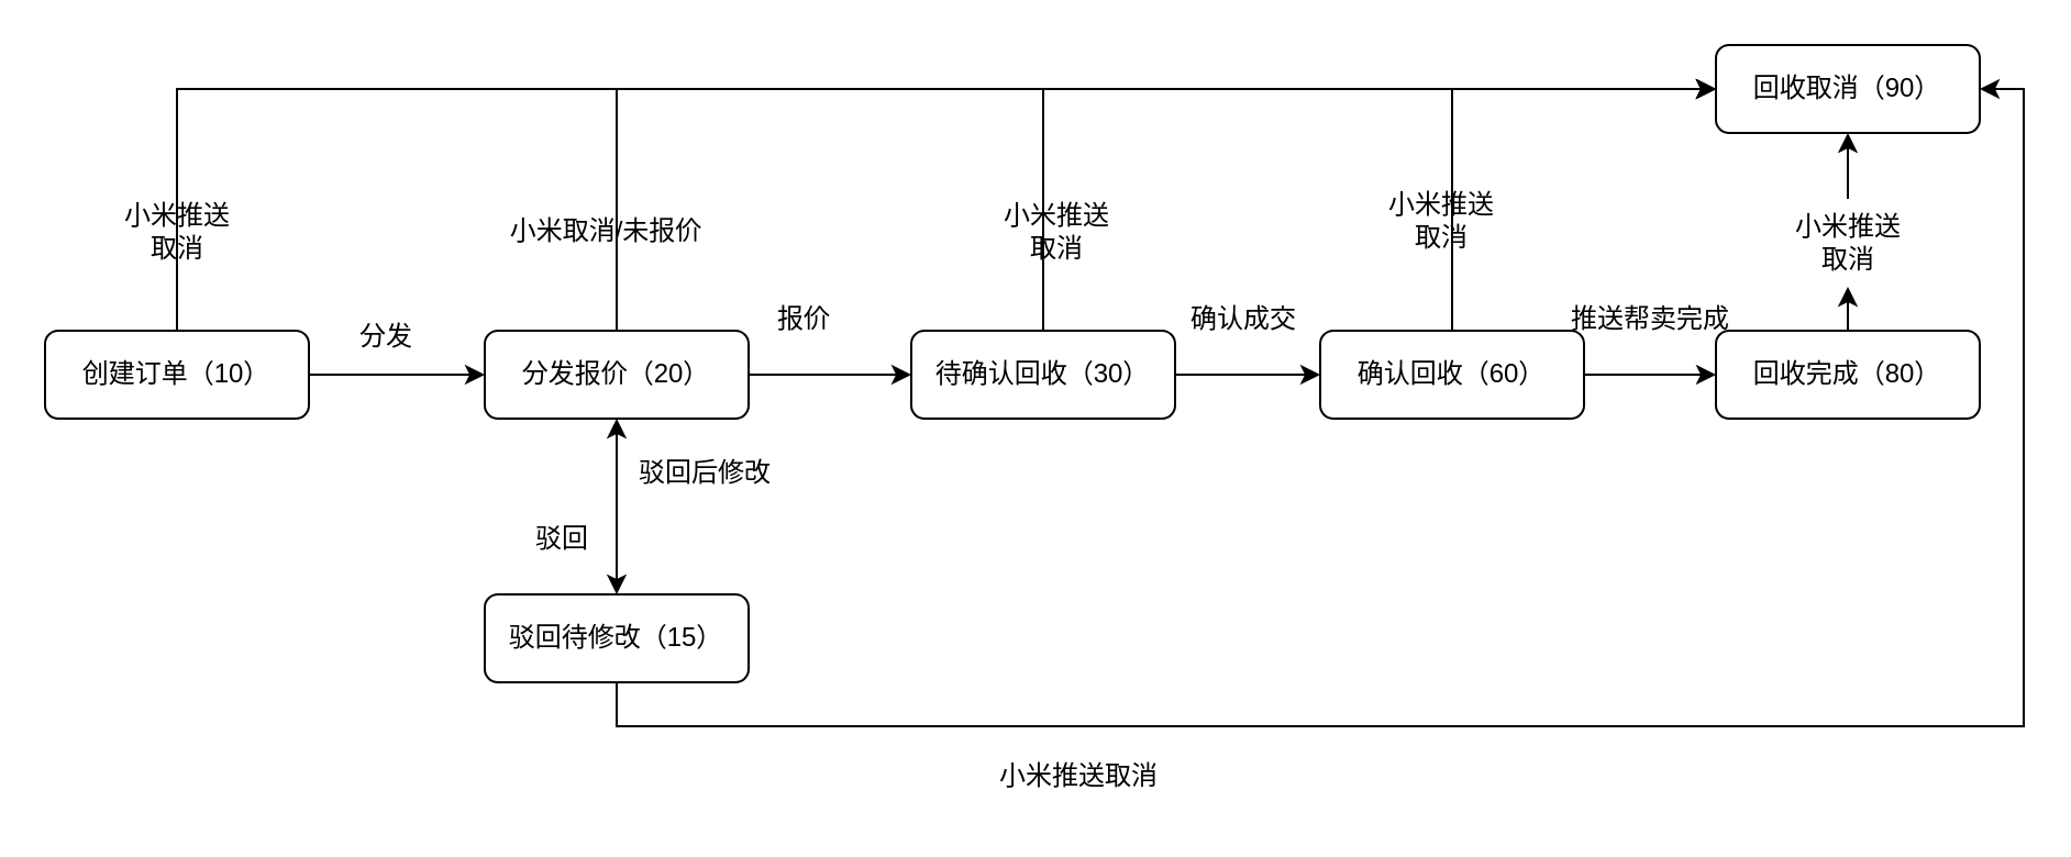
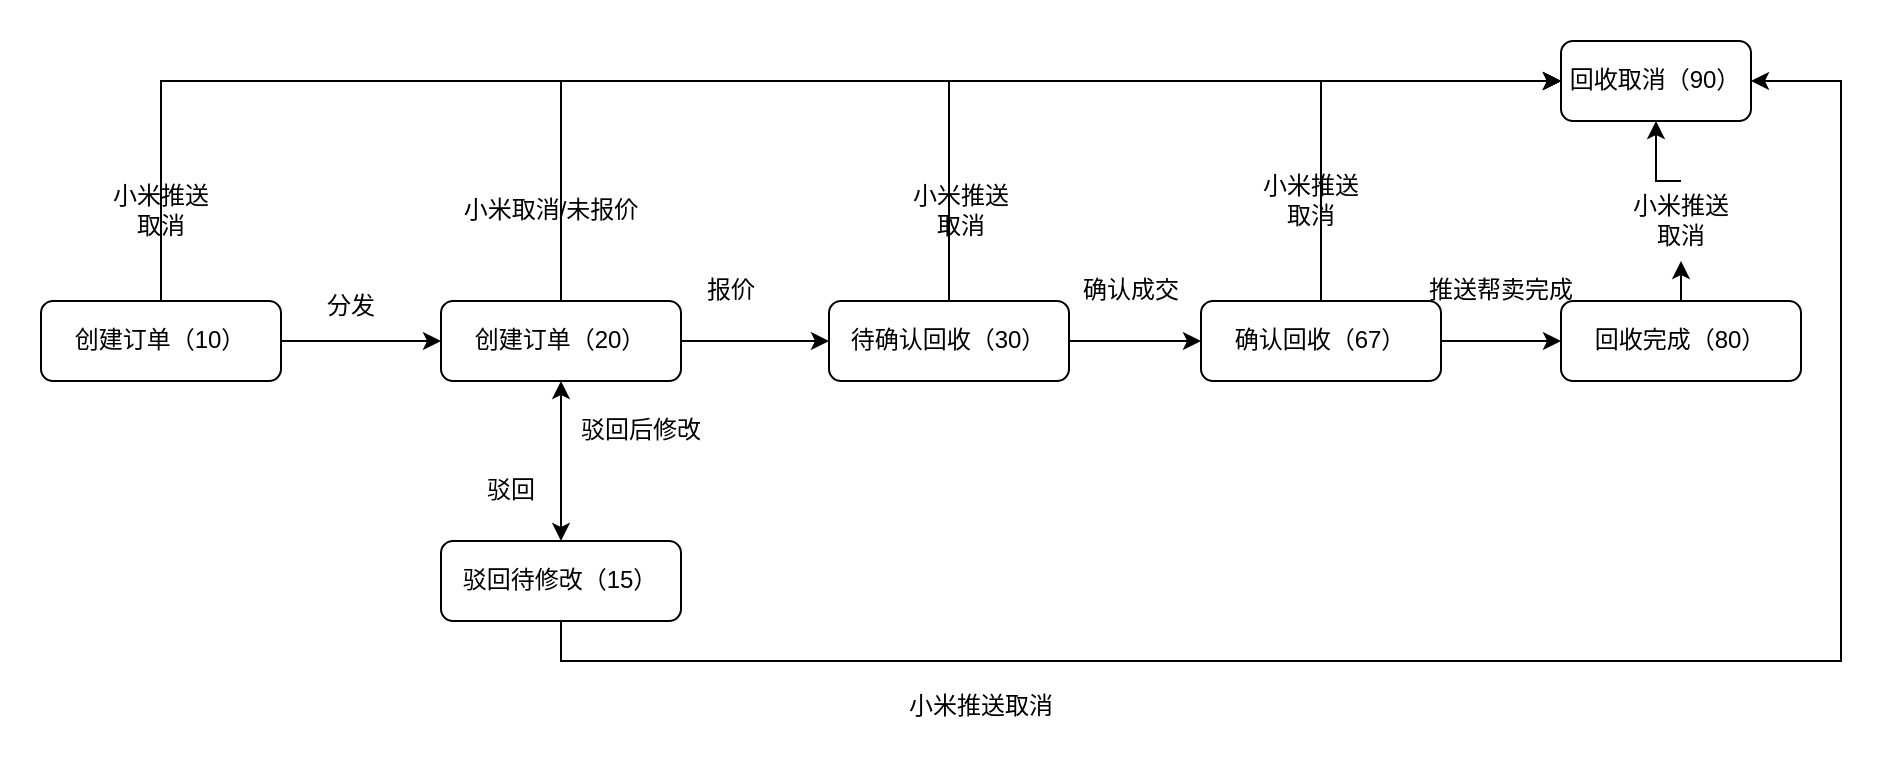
  <mxCell id="0" />
  <mxCell id="1" parent="0" />
  <mxCell id="2" value="" style="edgeStyle=orthogonalEdgeStyle;rounded=0;orthogonalLoop=1;jettySize=auto;html=1;" parent="1" source="4" target="7" edge="1"><mxGeometry relative="1" as="geometry" /></mxCell>
  <mxCell id="3" style="edgeStyle=orthogonalEdgeStyle;rounded=0;orthogonalLoop=1;jettySize=auto;html=1;exitX=0.5;exitY=0;exitDx=0;exitDy=0;entryX=0;entryY=0.5;entryDx=0;entryDy=0;" parent="1" source="4" target="20" edge="1"><mxGeometry relative="1" as="geometry" /></mxCell>
  <mxCell id="4" value="创建订单（10）" style="rounded=1;whiteSpace=wrap;html=1;fontSize=12;glass=0;strokeWidth=1;shadow=0;" parent="1" vertex="1"><mxGeometry x="20" y="150" width="120" height="40" as="geometry" /></mxCell>
  <mxCell id="5" value="" style="edgeStyle=orthogonalEdgeStyle;rounded=0;orthogonalLoop=1;jettySize=auto;html=1;" parent="1" source="7" target="11" edge="1"><mxGeometry relative="1" as="geometry" /></mxCell>
  <mxCell id="6" style="edgeStyle=orthogonalEdgeStyle;rounded=0;orthogonalLoop=1;jettySize=auto;html=1;exitX=0.5;exitY=0;exitDx=0;exitDy=0;entryX=0;entryY=0.5;entryDx=0;entryDy=0;" parent="1" source="7" target="20" edge="1"><mxGeometry relative="1" as="geometry" /></mxCell>
- <mxCell id="7" value="分发报价（20）" style="rounded=1;whiteSpace=wrap;html=1;fontSize=12;glass=0;strokeWidth=1;shadow=0;" parent="1" vertex="1"><mxGeometry x="220" y="150" width="120" height="40" as="geometry" /></mxCell>
+ <mxCell id="7" value="创建订单（20）" style="rounded=1;whiteSpace=wrap;html=1;fontSize=12;glass=0;strokeWidth=1;shadow=0;" parent="1" vertex="1"><mxGeometry x="220" y="150" width="120" height="40" as="geometry" /></mxCell>
  <mxCell id="8" style="edgeStyle=orthogonalEdgeStyle;rounded=0;orthogonalLoop=1;jettySize=auto;html=1;exitX=0.5;exitY=1;exitDx=0;exitDy=0;entryX=1;entryY=0.5;entryDx=0;entryDy=0;" parent="1" source="9" target="20" edge="1"><mxGeometry relative="1" as="geometry"><Array as="points"><mxPoint x="280" y="330" /><mxPoint x="920" y="330" /><mxPoint x="920" y="40" /></Array></mxGeometry></mxCell>
  <mxCell id="9" value="驳回待修改（15）" style="rounded=1;whiteSpace=wrap;html=1;fontSize=12;glass=0;strokeWidth=1;shadow=0;" parent="1" vertex="1"><mxGeometry x="220" y="270" width="120" height="40" as="geometry" /></mxCell>
  <mxCell id="10" style="edgeStyle=orthogonalEdgeStyle;rounded=0;orthogonalLoop=1;jettySize=auto;html=1;exitX=0.5;exitY=0;exitDx=0;exitDy=0;entryX=0;entryY=0.5;entryDx=0;entryDy=0;" parent="1" source="11" target="20" edge="1"><mxGeometry relative="1" as="geometry" /></mxCell>
  <mxCell id="11" value="待确认回收（30）" style="rounded=1;whiteSpace=wrap;html=1;fontSize=12;glass=0;strokeWidth=1;shadow=0;" parent="1" vertex="1"><mxGeometry x="414" y="150" width="120" height="40" as="geometry" /></mxCell>
  <mxCell id="12" style="edgeStyle=orthogonalEdgeStyle;rounded=0;orthogonalLoop=1;jettySize=auto;html=1;exitX=0.5;exitY=0;exitDx=0;exitDy=0;entryX=0.5;entryY=1;entryDx=0;entryDy=0;" parent="1" source="30" target="20" edge="1"><mxGeometry relative="1" as="geometry" /></mxCell>
  <mxCell id="13" value="回收完成（80）" style="rounded=1;whiteSpace=wrap;html=1;fontSize=12;glass=0;strokeWidth=1;shadow=0;" parent="1" vertex="1"><mxGeometry x="780" y="150" width="120" height="40" as="geometry" /></mxCell>
  <mxCell id="14" value="分发" style="text;html=1;align=center;verticalAlign=middle;resizable=0;points=[];autosize=1;strokeColor=none;fillColor=none;" parent="1" vertex="1"><mxGeometry x="150" y="138" width="50" height="30" as="geometry" /></mxCell>
  <mxCell id="15" value="报价" style="text;html=1;align=center;verticalAlign=middle;resizable=0;points=[];autosize=1;strokeColor=none;fillColor=none;" parent="1" vertex="1"><mxGeometry x="340" y="130" width="50" height="30" as="geometry" /></mxCell>
  <mxCell id="16" value="驳回" style="text;html=1;align=center;verticalAlign=middle;resizable=0;points=[];autosize=1;strokeColor=none;fillColor=none;" parent="1" vertex="1"><mxGeometry x="230" y="230" width="50" height="30" as="geometry" /></mxCell>
  <mxCell id="17" value="" style="endArrow=classic;startArrow=classic;html=1;rounded=0;entryX=0.5;entryY=1;entryDx=0;entryDy=0;exitX=0.5;exitY=0;exitDx=0;exitDy=0;" parent="1" source="9" target="7" edge="1"><mxGeometry width="50" height="50" relative="1" as="geometry"><mxPoint x="255" y="258" as="sourcePoint" /><mxPoint x="305" y="208" as="targetPoint" /></mxGeometry></mxCell>
  <mxCell id="18" value="驳回后修改" style="text;html=1;align=center;verticalAlign=middle;resizable=0;points=[];autosize=1;strokeColor=none;fillColor=none;" parent="1" vertex="1"><mxGeometry x="280" y="200" width="80" height="30" as="geometry" /></mxCell>
  <mxCell id="19" value="确认成交" style="text;html=1;align=center;verticalAlign=middle;resizable=0;points=[];autosize=1;strokeColor=none;fillColor=none;" parent="1" vertex="1"><mxGeometry x="530" y="130" width="70" height="30" as="geometry" /></mxCell>
- <mxCell id="20" value="回收取消（90）" style="rounded=1;whiteSpace=wrap;html=1;fontSize=12;glass=0;strokeWidth=1;shadow=0;" parent="1" vertex="1"><mxGeometry x="780" y="20" width="120" height="40" as="geometry" /></mxCell>
+ <mxCell id="20" value="回收取消（90）" style="rounded=1;whiteSpace=wrap;html=1;fontSize=12;glass=0;strokeWidth=1;shadow=0;" parent="1" vertex="1"><mxGeometry x="780" y="20" width="95" height="40" as="geometry" /></mxCell>
  <mxCell id="21" value="小米推送&lt;br&gt;取消" style="text;html=1;align=center;verticalAlign=middle;resizable=0;points=[];autosize=1;strokeColor=none;fillColor=none;" parent="1" vertex="1"><mxGeometry x="45" y="85" width="70" height="40" as="geometry" /></mxCell>
  <mxCell id="22" value="小米取消/未报价" style="text;html=1;align=center;verticalAlign=middle;resizable=0;points=[];autosize=1;strokeColor=none;fillColor=none;" parent="1" vertex="1"><mxGeometry x="220" y="90" width="110" height="30" as="geometry" /></mxCell>
  <mxCell id="23" value="小米推送&lt;br&gt;取消" style="text;html=1;align=center;verticalAlign=middle;resizable=0;points=[];autosize=1;strokeColor=none;fillColor=none;" parent="1" vertex="1"><mxGeometry x="445" y="85" width="70" height="40" as="geometry" /></mxCell>
  <mxCell id="24" value="小米推送取消" style="text;html=1;align=center;verticalAlign=middle;resizable=0;points=[];autosize=1;strokeColor=none;fillColor=none;" parent="1" vertex="1"><mxGeometry x="440" y="338" width="100" height="30" as="geometry" /></mxCell>
  <mxCell id="25" value="" style="edgeStyle=orthogonalEdgeStyle;rounded=0;orthogonalLoop=1;jettySize=auto;html=1;" edge="1" parent="1" source="11" target="28"><mxGeometry relative="1" as="geometry"><mxPoint x="534" y="170" as="sourcePoint" /><mxPoint x="780" y="170" as="targetPoint" /></mxGeometry></mxCell>
  <mxCell id="26" style="edgeStyle=orthogonalEdgeStyle;rounded=0;orthogonalLoop=1;jettySize=auto;html=1;exitX=1;exitY=0.5;exitDx=0;exitDy=0;" edge="1" parent="1" source="28" target="13"><mxGeometry relative="1" as="geometry" /></mxCell>
  <mxCell id="27" style="edgeStyle=orthogonalEdgeStyle;rounded=0;orthogonalLoop=1;jettySize=auto;html=1;exitX=0.5;exitY=0;exitDx=0;exitDy=0;entryX=0;entryY=0.5;entryDx=0;entryDy=0;" edge="1" parent="1" source="28" target="20"><mxGeometry relative="1" as="geometry" /></mxCell>
- <mxCell id="28" value="确认回收（60）" style="rounded=1;whiteSpace=wrap;html=1;fontSize=12;glass=0;strokeWidth=1;shadow=0;" vertex="1" parent="1"><mxGeometry x="600" y="150" width="120" height="40" as="geometry" /></mxCell>
+ <mxCell id="28" value="确认回收（67）" style="rounded=1;whiteSpace=wrap;html=1;fontSize=12;glass=0;strokeWidth=1;shadow=0;" vertex="1" parent="1"><mxGeometry x="600" y="150" width="120" height="40" as="geometry" /></mxCell>
  <mxCell id="29" value="" style="edgeStyle=orthogonalEdgeStyle;rounded=0;orthogonalLoop=1;jettySize=auto;html=1;exitX=0.5;exitY=0;exitDx=0;exitDy=0;entryX=0.5;entryY=1;entryDx=0;entryDy=0;" edge="1" parent="1" source="13" target="30"><mxGeometry relative="1" as="geometry"><mxPoint x="840" y="150" as="sourcePoint" /><mxPoint x="840" y="60" as="targetPoint" /></mxGeometry></mxCell>
  <mxCell id="30" value="小米推送&lt;br&gt;取消" style="text;html=1;align=center;verticalAlign=middle;resizable=0;points=[];autosize=1;strokeColor=none;fillColor=none;" parent="1" vertex="1"><mxGeometry x="805" y="90" width="70" height="40" as="geometry" /></mxCell>
  <mxCell id="31" value="推送帮卖完成" style="text;html=1;align=center;verticalAlign=middle;resizable=0;points=[];autosize=1;strokeColor=none;fillColor=none;" vertex="1" parent="1"><mxGeometry x="700" y="130" width="100" height="30" as="geometry" /></mxCell>
  <mxCell id="32" value="小米推送&lt;br&gt;取消" style="text;html=1;align=center;verticalAlign=middle;resizable=0;points=[];autosize=1;strokeColor=none;fillColor=none;" vertex="1" parent="1"><mxGeometry x="620" y="80" width="70" height="40" as="geometry" /></mxCell>
